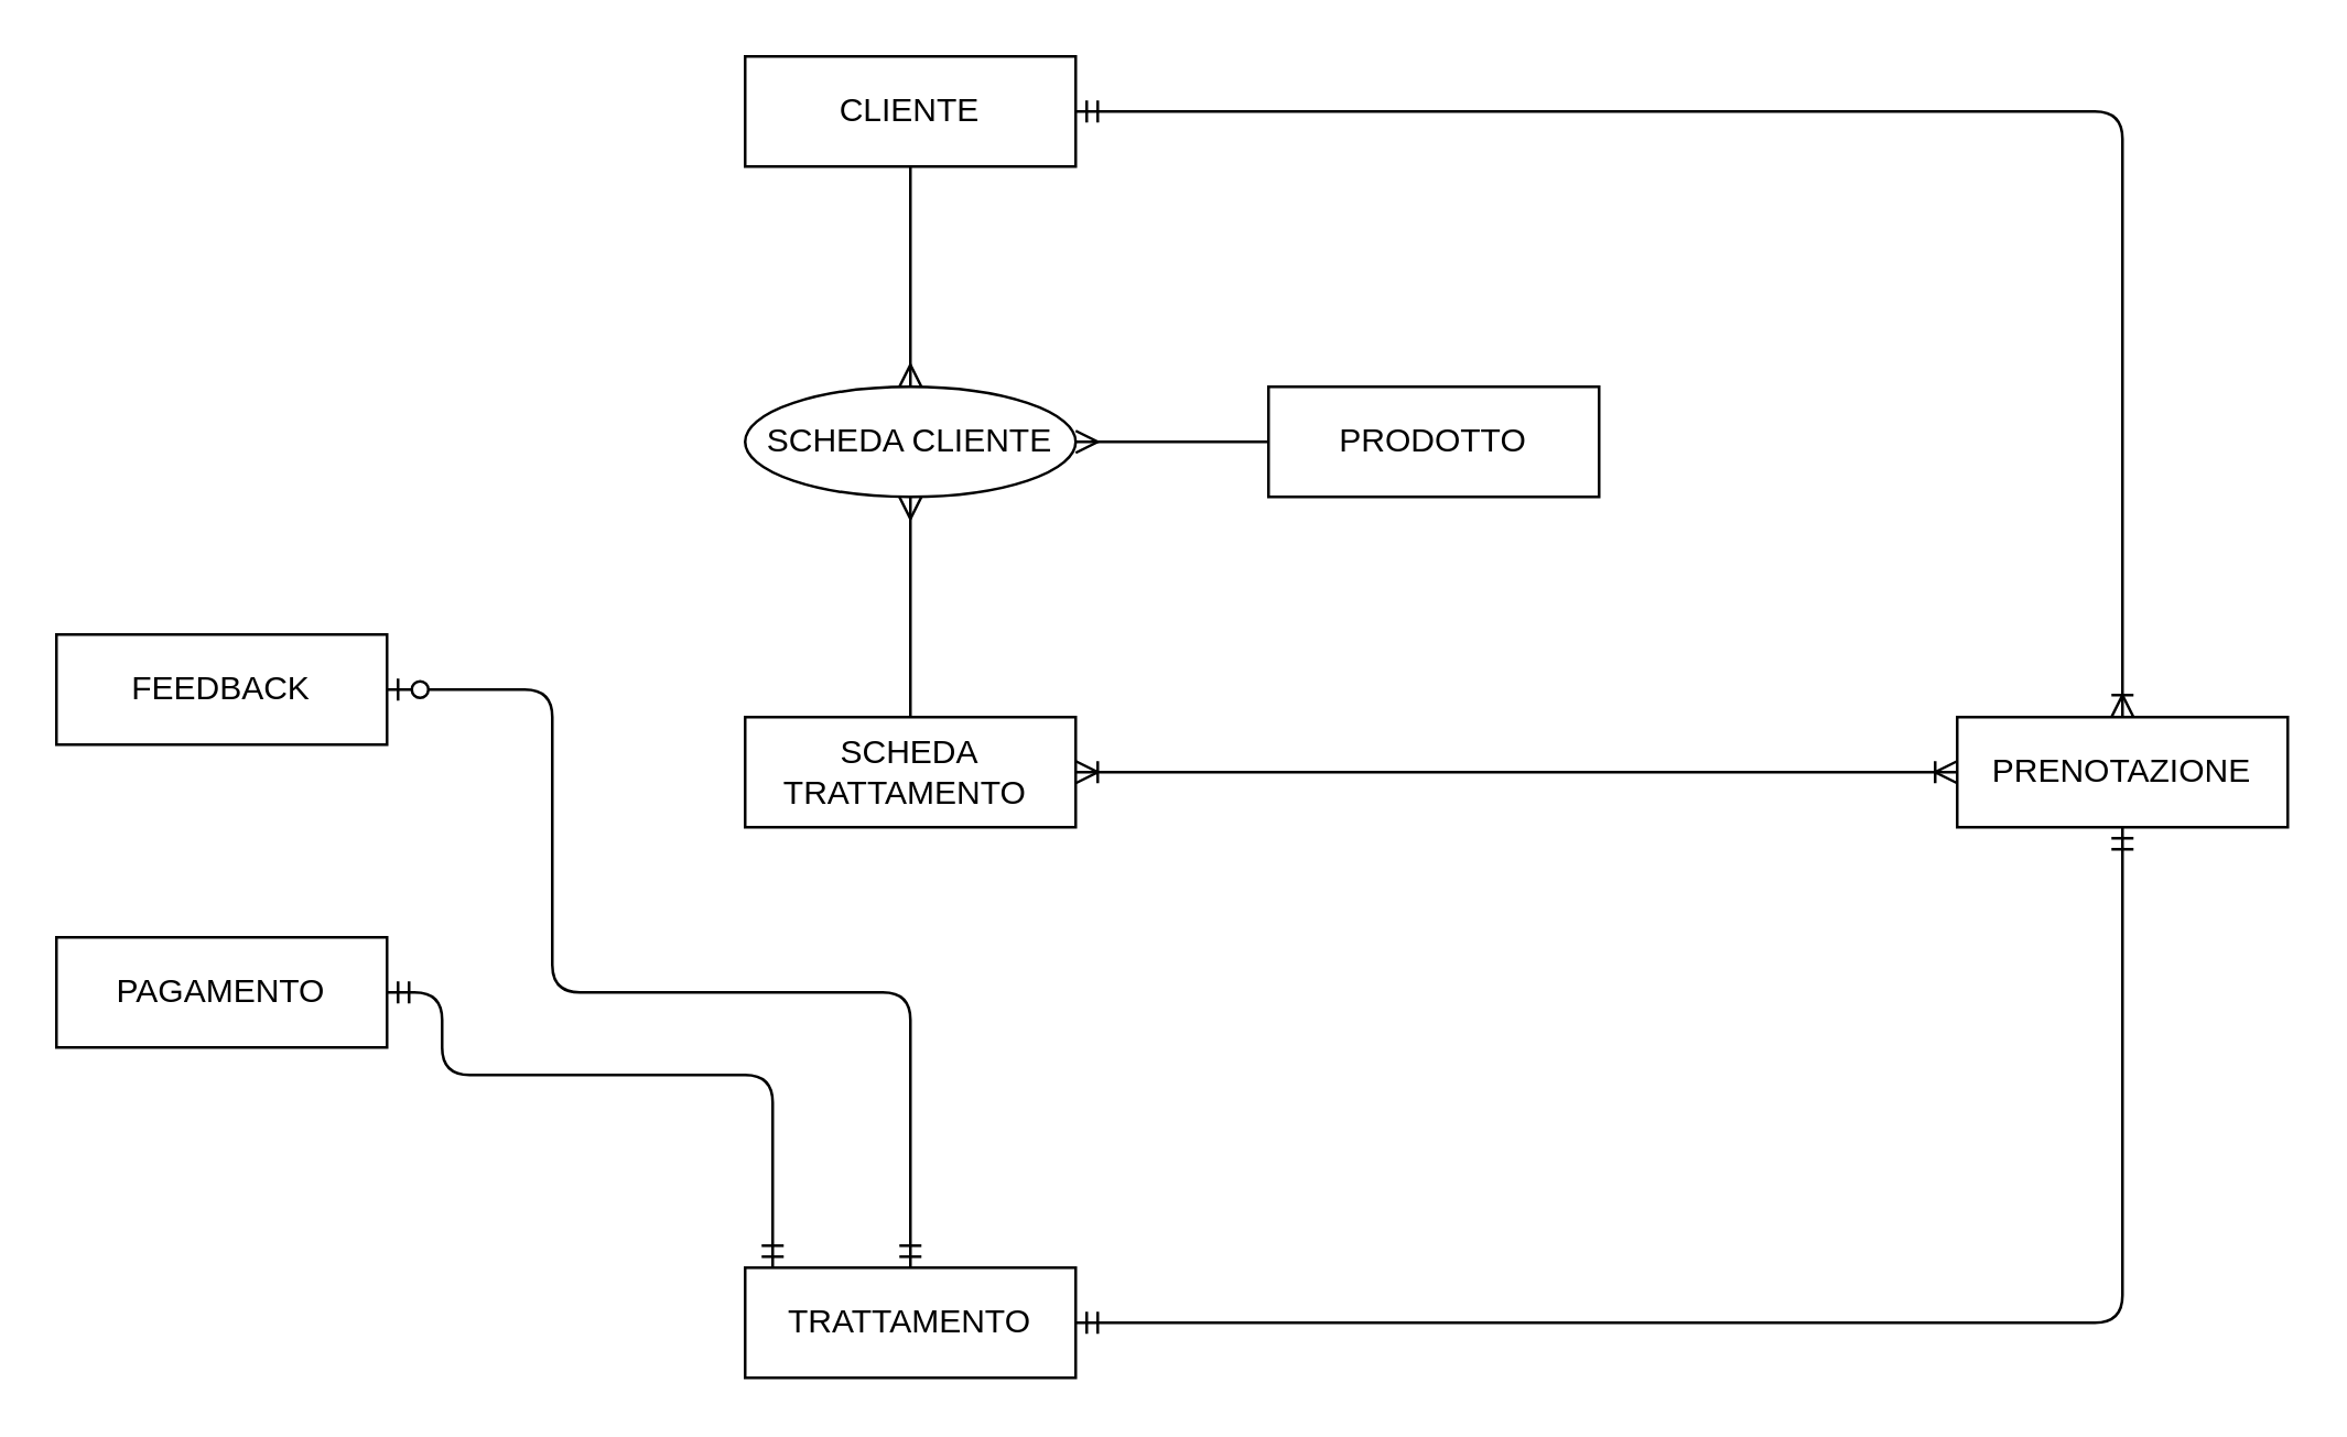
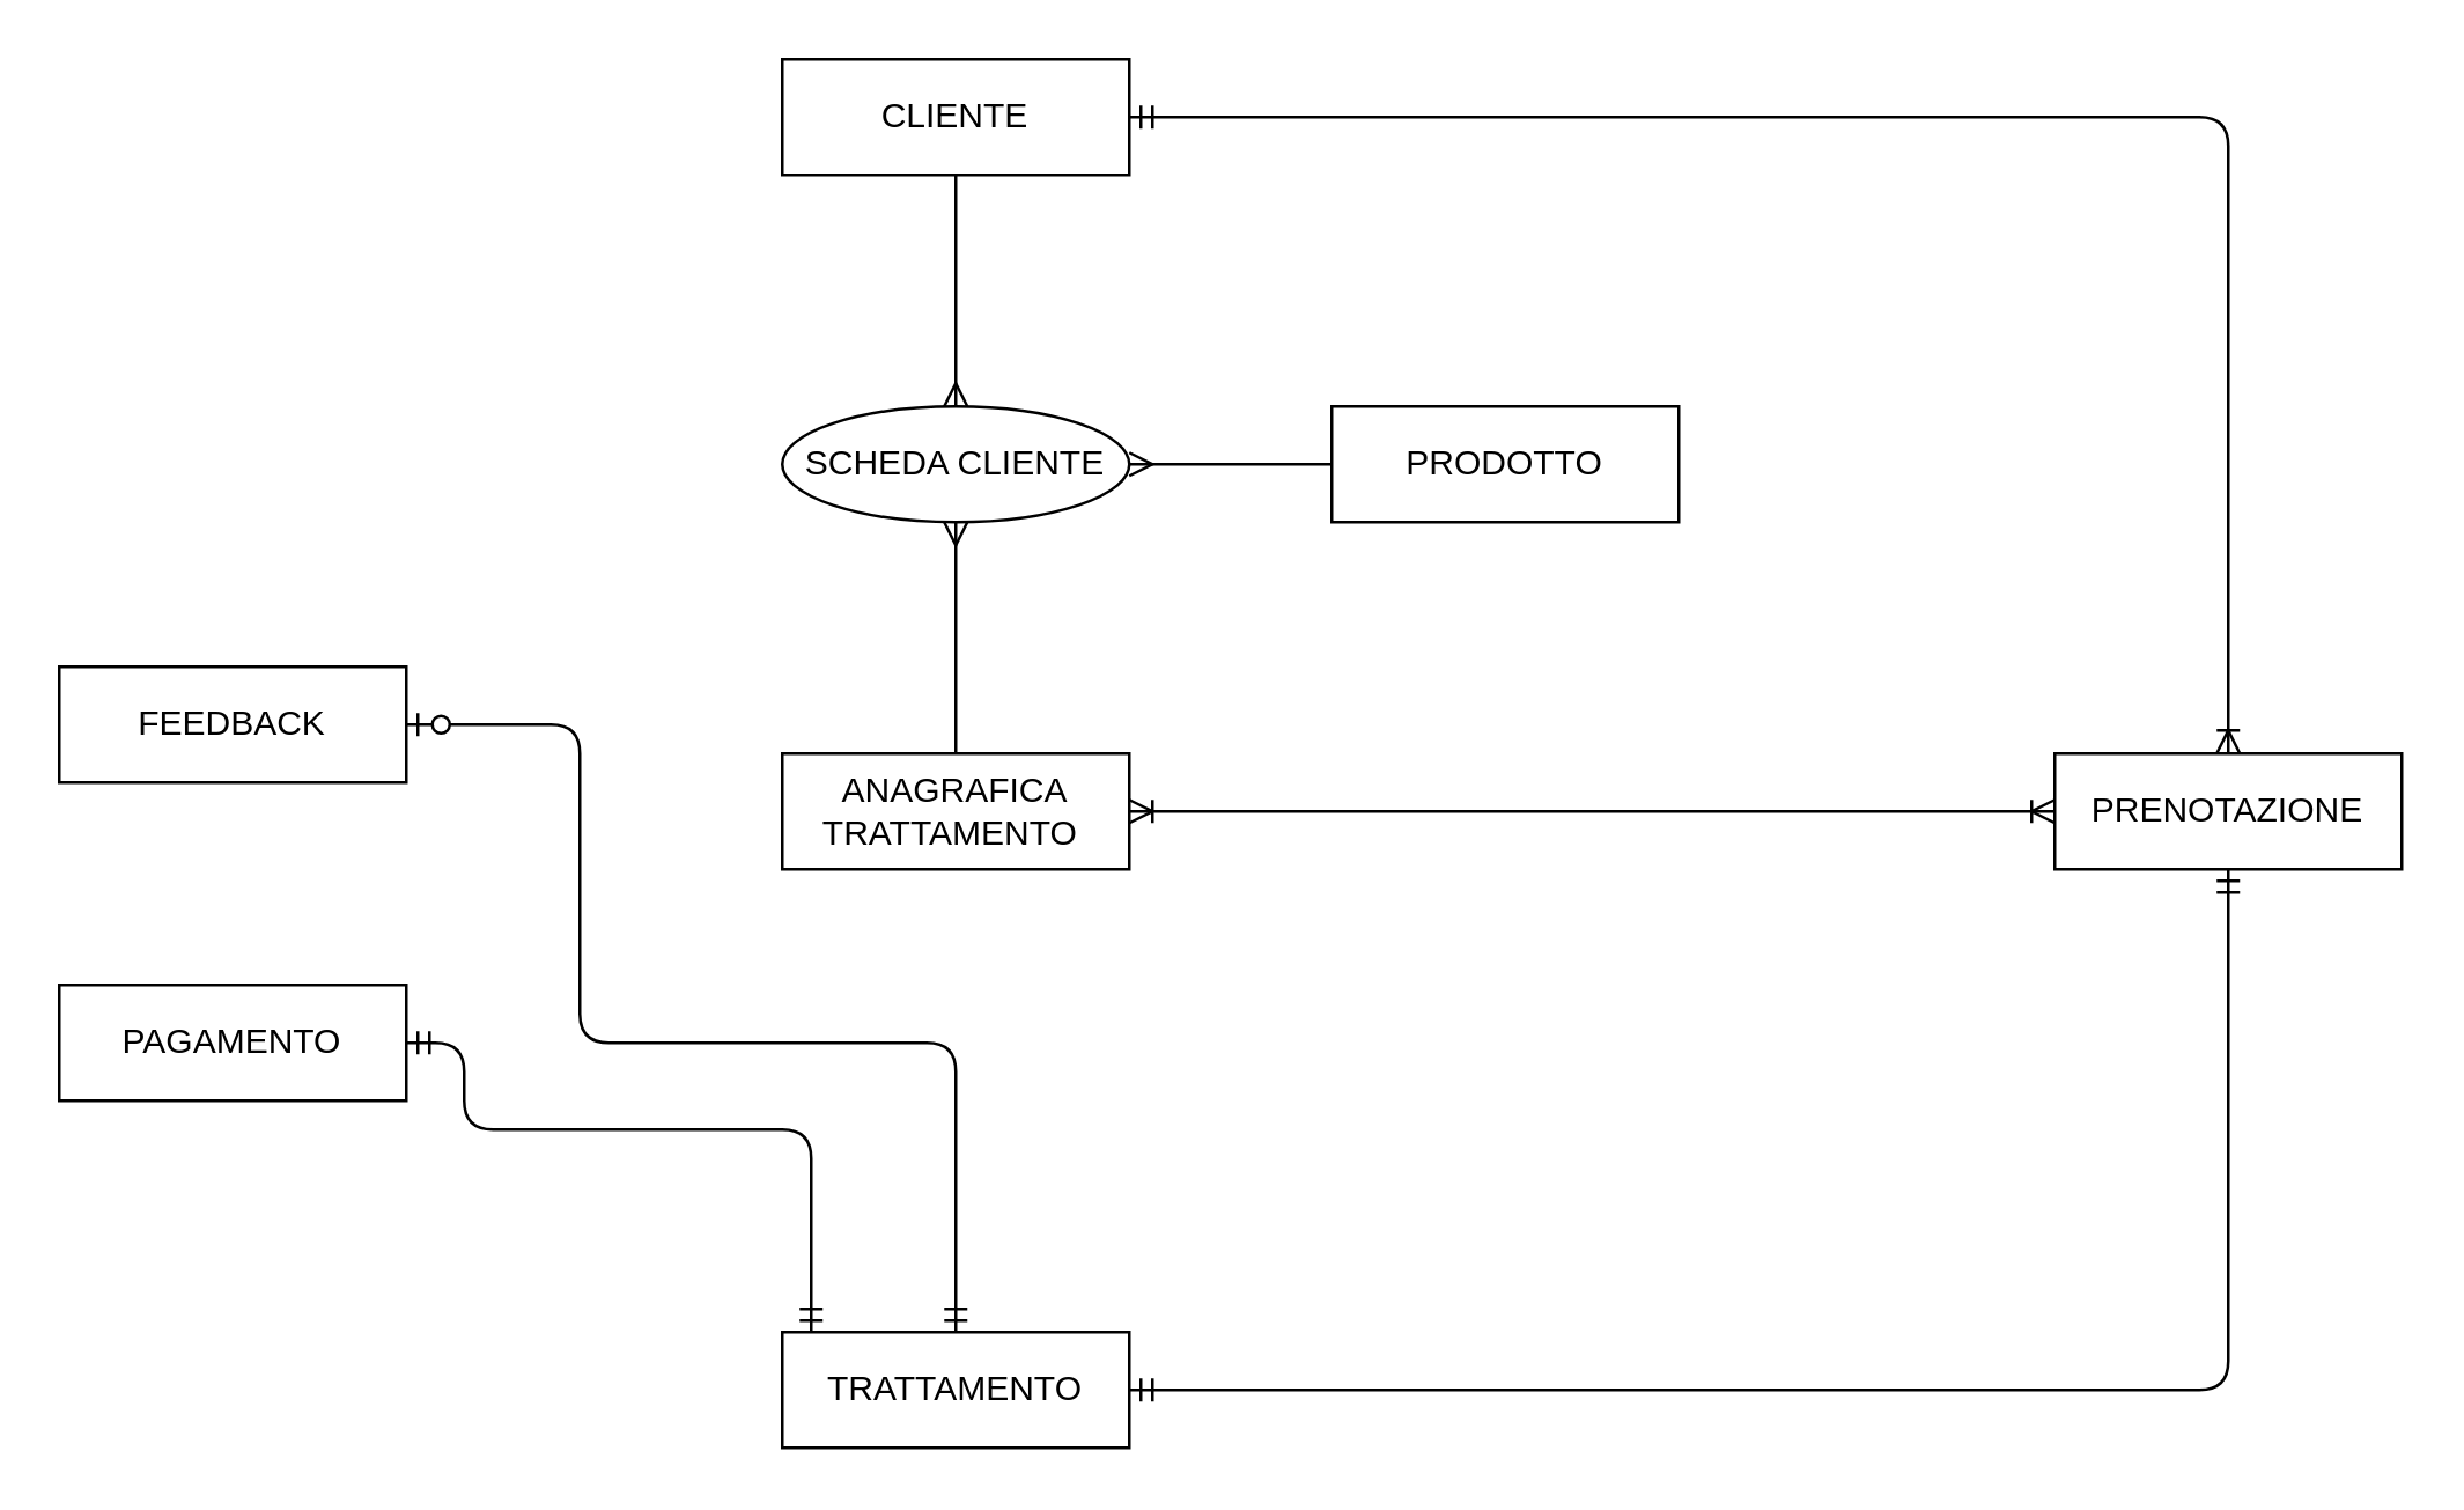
  <mxCell id="0" />
  <mxCell id="1" parent="0" />
  <mxCell id="2" value="FEEDBACK" style="rounded=0;whiteSpace=wrap;html=1;" vertex="1" parent="1"><mxGeometry x="20" y="230" width="120" height="40" as="geometry" /></mxCell>
  <mxCell id="3" value="PAGAMENTO" style="rounded=0;whiteSpace=wrap;html=1;" vertex="1" parent="1"><mxGeometry x="20" y="340" width="120" height="40" as="geometry" /></mxCell>
- <mxCell id="4" value="SCHEDA TRATTAMENTO&amp;nbsp;" style="rounded=0;whiteSpace=wrap;html=1;" vertex="1" parent="1"><mxGeometry x="270" y="260" width="120" height="40" as="geometry" /></mxCell>
+ <mxCell id="4" value="ANAGRAFICA TRATTAMENTO&amp;nbsp;" style="rounded=0;whiteSpace=wrap;html=1;" vertex="1" parent="1"><mxGeometry x="270" y="260" width="120" height="40" as="geometry" /></mxCell>
  <mxCell id="5" value="TRATTAMENTO" style="rounded=0;whiteSpace=wrap;html=1;" vertex="1" parent="1"><mxGeometry x="270" y="460" width="120" height="40" as="geometry" /></mxCell>
  <mxCell id="6" value="PRENOTAZIONE" style="rounded=0;whiteSpace=wrap;html=1;" vertex="1" parent="1"><mxGeometry x="710" y="260" width="120" height="40" as="geometry" /></mxCell>
  <mxCell id="7" value="PRODOTTO" style="rounded=0;whiteSpace=wrap;html=1;" vertex="1" parent="1"><mxGeometry x="460" y="140" width="120" height="40" as="geometry" /></mxCell>
  <mxCell id="8" value="CLIENTE" style="rounded=0;whiteSpace=wrap;html=1;" vertex="1" parent="1"><mxGeometry x="270" y="20" width="120" height="40" as="geometry" /></mxCell>
  <mxCell id="9" value="SCHEDA CLIENTE" style="ellipse;whiteSpace=wrap;html=1;" vertex="1" parent="1"><mxGeometry x="270" y="140" width="120" height="40" as="geometry" /></mxCell>
  <mxCell id="10" value="" style="endArrow=ERmandOne;html=1;exitX=1;exitY=0.5;exitDx=0;exitDy=0;edgeStyle=orthogonalEdgeStyle;startArrow=ERmandOne;startFill=0;endFill=0;" edge="1" parent="1" source="3"><mxGeometry width="50" height="50" relative="1" as="geometry"><mxPoint x="340" y="320" as="sourcePoint" /><mxPoint x="280" y="460" as="targetPoint" /><Array as="points"><mxPoint x="160" y="360" /><mxPoint x="160" y="390" /><mxPoint x="280" y="390" /></Array></mxGeometry></mxCell>
  <mxCell id="11" value="" style="endArrow=ERmandOne;html=1;exitX=1;exitY=0.5;exitDx=0;exitDy=0;entryX=0.5;entryY=0;entryDx=0;entryDy=0;edgeStyle=orthogonalEdgeStyle;startArrow=ERzeroToOne;startFill=1;endFill=0;" edge="1" parent="1" source="2" target="5"><mxGeometry width="50" height="50" relative="1" as="geometry"><mxPoint x="340" y="320" as="sourcePoint" /><mxPoint x="390" y="270" as="targetPoint" /><Array as="points"><mxPoint x="200" y="250" /><mxPoint x="200" y="360" /><mxPoint x="330" y="360" /></Array></mxGeometry></mxCell>
  <mxCell id="12" value="" style="endArrow=ERmandOne;html=1;entryX=0.5;entryY=1;entryDx=0;entryDy=0;exitX=1;exitY=0.5;exitDx=0;exitDy=0;edgeStyle=orthogonalEdgeStyle;startArrow=ERmandOne;startFill=0;endFill=0;" edge="1" parent="1" source="5" target="6"><mxGeometry width="50" height="50" relative="1" as="geometry"><mxPoint x="340" y="320" as="sourcePoint" /><mxPoint x="390" y="270" as="targetPoint" /></mxGeometry></mxCell>
  <mxCell id="13" value="" style="endArrow=ERoneToMany;html=1;entryX=0;entryY=0.5;entryDx=0;entryDy=0;exitX=1;exitY=0.5;exitDx=0;exitDy=0;startArrow=ERoneToMany;startFill=0;endFill=0;" edge="1" parent="1" source="4" target="6"><mxGeometry width="50" height="50" relative="1" as="geometry"><mxPoint x="440" y="360" as="sourcePoint" /><mxPoint x="500" y="320" as="targetPoint" /></mxGeometry></mxCell>
  <mxCell id="14" value="" style="endArrow=ERmany;html=1;entryX=0.5;entryY=1;entryDx=0;entryDy=0;exitX=0.5;exitY=0;exitDx=0;exitDy=0;endFill=0;" edge="1" parent="1" source="4" target="9"><mxGeometry width="50" height="50" relative="1" as="geometry"><mxPoint x="340" y="320" as="sourcePoint" /><mxPoint x="390" y="270" as="targetPoint" /></mxGeometry></mxCell>
  <mxCell id="15" value="" style="endArrow=ERmany;html=1;exitX=0;exitY=0.5;exitDx=0;exitDy=0;endFill=0;entryX=1;entryY=0.5;entryDx=0;entryDy=0;" edge="1" parent="1" source="7" target="9"><mxGeometry width="50" height="50" relative="1" as="geometry"><mxPoint x="390" y="220" as="sourcePoint" /><mxPoint x="410" y="160" as="targetPoint" /></mxGeometry></mxCell>
  <mxCell id="16" value="" style="endArrow=ERmany;html=1;entryX=0.5;entryY=0;entryDx=0;entryDy=0;exitX=0.5;exitY=1;exitDx=0;exitDy=0;endFill=0;" edge="1" parent="1" source="8" target="9"><mxGeometry width="50" height="50" relative="1" as="geometry"><mxPoint x="400" y="90" as="sourcePoint" /><mxPoint x="400" y="10" as="targetPoint" /></mxGeometry></mxCell>
  <mxCell id="17" value="" style="endArrow=ERmandOne;html=1;entryX=1;entryY=0.5;entryDx=0;entryDy=0;exitX=0.5;exitY=0;exitDx=0;exitDy=0;startArrow=ERoneToMany;startFill=0;endFill=0;" edge="1" parent="1" source="6" target="8"><mxGeometry width="50" height="50" relative="1" as="geometry"><mxPoint x="340" y="320" as="sourcePoint" /><mxPoint x="390" y="270" as="targetPoint" /><Array as="points"><mxPoint x="770" y="40" /></Array></mxGeometry></mxCell>
